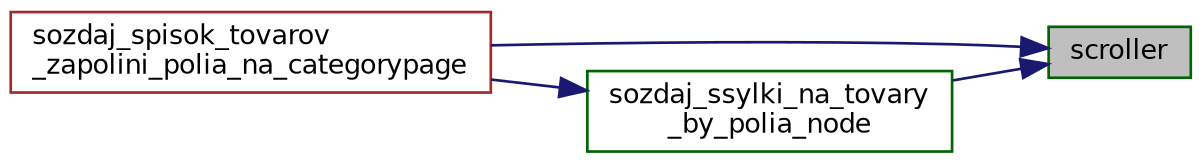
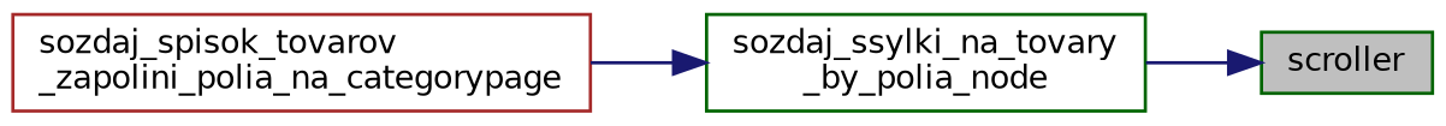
  digraph {
    rankdir=RL
    node [color=darkgreen fillcolor=white fontname=Helvetica fontsize=10 shape=record style=filled]
    edge [color=midnightblue dir=back fontname=Helvetica fontsize=10 labelfontname=Helvetica labelfontsize=10 style=solid]
    n1 [fillcolor=grey75 fontcolor=black height=0.2 label=scroller width=0.4]
    n2 [color=brown height=0.2 label="sozdaj_spisok_tovarov\l_zapolini_polia_na_categorypage" width=0.4]
    n3 [height=0.2 label="sozdaj_ssylki_na_tovary\l_by_polia_node" width=0.4]
-   n1 -> n2
    n1 -> n3
    n3 -> n2
  }
